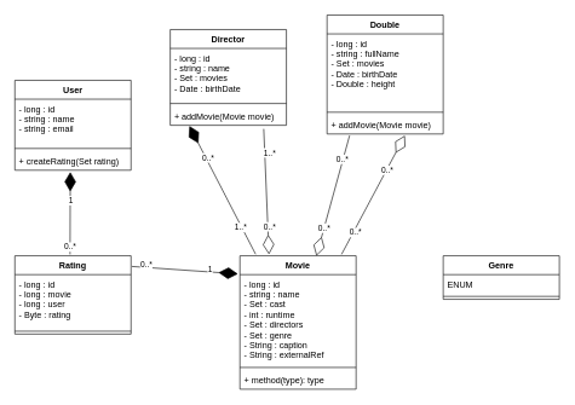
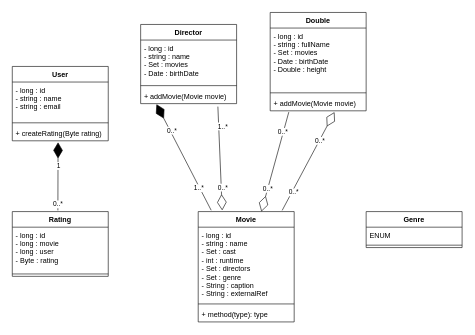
  <mxCell id="0" />
  <mxCell id="1" parent="0" />
  <mxCell id="2" value="Movie&#10;" style="swimlane;fontStyle=1;align=center;verticalAlign=top;childLayout=stackLayout;horizontal=1;startSize=26;horizontalStack=0;resizeParent=1;resizeParentMax=0;resizeLast=0;collapsible=1;marginBottom=0;" parent="1" vertex="1"><mxGeometry x="330" y="352" width="160" height="184" as="geometry" /></mxCell>
  <mxCell id="3" value="- long : id&#10;- string : name&#10;- Set : cast&#10;- int : runtime&#10;- Set : directors&#10;- Set : genre&#10;- String : caption&#10;- String : externalRef" style="text;strokeColor=none;fillColor=none;align=left;verticalAlign=top;spacingLeft=4;spacingRight=4;overflow=hidden;rotatable=0;points=[[0,0.5],[1,0.5]];portConstraint=eastwest;" parent="2" vertex="1"><mxGeometry y="26" width="160" height="124" as="geometry" /></mxCell>
  <mxCell id="4" value="" style="line;strokeWidth=1;fillColor=none;align=left;verticalAlign=middle;spacingTop=-1;spacingLeft=3;spacingRight=3;rotatable=0;labelPosition=right;points=[];portConstraint=eastwest;" parent="2" vertex="1"><mxGeometry y="150" width="160" height="8" as="geometry" /></mxCell>
  <mxCell id="5" value="+ method(type): type" style="text;strokeColor=none;fillColor=none;align=left;verticalAlign=top;spacingLeft=4;spacingRight=4;overflow=hidden;rotatable=0;points=[[0,0.5],[1,0.5]];portConstraint=eastwest;" parent="2" vertex="1"><mxGeometry y="158" width="160" height="26" as="geometry" /></mxCell>
  <mxCell id="6" value="Genre" style="swimlane;fontStyle=1;align=center;verticalAlign=top;childLayout=stackLayout;horizontal=1;startSize=26;horizontalStack=0;resizeParent=1;resizeParentMax=0;resizeLast=0;collapsible=1;marginBottom=0;" parent="1" vertex="1"><mxGeometry x="610" y="352" width="160" height="60" as="geometry" /></mxCell>
  <mxCell id="7" value="ENUM" style="text;strokeColor=none;fillColor=none;align=left;verticalAlign=top;spacingLeft=4;spacingRight=4;overflow=hidden;rotatable=0;points=[[0,0.5],[1,0.5]];portConstraint=eastwest;" parent="6" vertex="1"><mxGeometry y="26" width="160" height="26" as="geometry" /></mxCell>
  <mxCell id="8" value="" style="line;strokeWidth=1;fillColor=none;align=left;verticalAlign=middle;spacingTop=-1;spacingLeft=3;spacingRight=3;rotatable=0;labelPosition=right;points=[];portConstraint=eastwest;" parent="6" vertex="1"><mxGeometry y="52" width="160" height="8" as="geometry" /></mxCell>
  <mxCell id="9" value="Rating" style="swimlane;fontStyle=1;align=center;verticalAlign=top;childLayout=stackLayout;horizontal=1;startSize=26;horizontalStack=0;resizeParent=1;resizeParentMax=0;resizeLast=0;collapsible=1;marginBottom=0;" parent="1" vertex="1"><mxGeometry x="20" y="352" width="160" height="108" as="geometry" /></mxCell>
  <mxCell id="10" value="- long : id&#10;- long : movie&#10;- long : user&#10;- Byte : rating" style="text;strokeColor=none;fillColor=none;align=left;verticalAlign=top;spacingLeft=4;spacingRight=4;overflow=hidden;rotatable=0;points=[[0,0.5],[1,0.5]];portConstraint=eastwest;" parent="9" vertex="1"><mxGeometry y="26" width="160" height="74" as="geometry" /></mxCell>
  <mxCell id="11" value="" style="line;strokeWidth=1;fillColor=none;align=left;verticalAlign=middle;spacingTop=-1;spacingLeft=3;spacingRight=3;rotatable=0;labelPosition=right;points=[];portConstraint=eastwest;" parent="9" vertex="1"><mxGeometry y="100" width="160" height="8" as="geometry" /></mxCell>
- <mxCell id="12" value="" style="endArrow=diamondThin;endFill=1;endSize=24;html=1;exitX=1.007;exitY=0.136;exitDx=0;exitDy=0;exitPerimeter=0;entryX=-0.017;entryY=0.136;entryDx=0;entryDy=0;entryPerimeter=0;" parent="1" source="9" target="2" edge="1"><mxGeometry width="160" relative="1" as="geometry"><mxPoint x="190" y="320" as="sourcePoint" /><mxPoint x="350" y="320" as="targetPoint" /></mxGeometry></mxCell>
- <mxCell id="13" value="1" style="edgeLabel;html=1;align=center;verticalAlign=middle;resizable=0;points=[];" parent="12" vertex="1" connectable="0"><mxGeometry x="0.471" y="-1" relative="1" as="geometry"><mxPoint y="-4.7" as="offset" /></mxGeometry></mxCell>
- <mxCell id="14" value="0..*" style="edgeLabel;html=1;align=center;verticalAlign=middle;resizable=0;points=[];" parent="12" vertex="1" connectable="0"><mxGeometry x="-0.774" y="1" relative="1" as="geometry"><mxPoint x="2.33" y="-2.7" as="offset" /></mxGeometry></mxCell>
  <mxCell id="15" value="Double&#10;" style="swimlane;fontStyle=1;align=center;verticalAlign=top;childLayout=stackLayout;horizontal=1;startSize=26;horizontalStack=0;resizeParent=1;resizeParentMax=0;resizeLast=0;collapsible=1;marginBottom=0;" parent="1" vertex="1"><mxGeometry x="450" y="20" width="160" height="164" as="geometry" /></mxCell>
  <mxCell id="16" value="- long : id&#10;- string : fullName&#10;- Set : movies&#10;- Date : birthDate&#10;- Double : height" style="text;strokeColor=none;fillColor=none;align=left;verticalAlign=top;spacingLeft=4;spacingRight=4;overflow=hidden;rotatable=0;points=[[0,0.5],[1,0.5]];portConstraint=eastwest;" parent="15" vertex="1"><mxGeometry y="26" width="160" height="104" as="geometry" /></mxCell>
  <mxCell id="17" value="" style="line;strokeWidth=1;fillColor=none;align=left;verticalAlign=middle;spacingTop=-1;spacingLeft=3;spacingRight=3;rotatable=0;labelPosition=right;points=[];portConstraint=eastwest;" parent="15" vertex="1"><mxGeometry y="130" width="160" height="8" as="geometry" /></mxCell>
  <mxCell id="18" value="+ addMovie(Movie movie)" style="text;strokeColor=none;fillColor=none;align=left;verticalAlign=top;spacingLeft=4;spacingRight=4;overflow=hidden;rotatable=0;points=[[0,0.5],[1,0.5]];portConstraint=eastwest;" parent="15" vertex="1"><mxGeometry y="138" width="160" height="26" as="geometry" /></mxCell>
  <mxCell id="19" value="User" style="swimlane;fontStyle=1;align=center;verticalAlign=top;childLayout=stackLayout;horizontal=1;startSize=26;horizontalStack=0;resizeParent=1;resizeParentMax=0;resizeLast=0;collapsible=1;marginBottom=0;" parent="1" vertex="1"><mxGeometry x="20" y="110" width="160" height="124" as="geometry" /></mxCell>
  <mxCell id="20" value="- long : id&#10;- string : name&#10;- string : email" style="text;strokeColor=none;fillColor=none;align=left;verticalAlign=top;spacingLeft=4;spacingRight=4;overflow=hidden;rotatable=0;points=[[0,0.5],[1,0.5]];portConstraint=eastwest;" parent="19" vertex="1"><mxGeometry y="26" width="160" height="64" as="geometry" /></mxCell>
  <mxCell id="21" value="" style="line;strokeWidth=1;fillColor=none;align=left;verticalAlign=middle;spacingTop=-1;spacingLeft=3;spacingRight=3;rotatable=0;labelPosition=right;points=[];portConstraint=eastwest;" parent="19" vertex="1"><mxGeometry y="90" width="160" height="8" as="geometry" /></mxCell>
- <mxCell id="22" value="+ createRating(Set rating)" style="text;strokeColor=none;fillColor=none;align=left;verticalAlign=top;spacingLeft=4;spacingRight=4;overflow=hidden;rotatable=0;points=[[0,0.5],[1,0.5]];portConstraint=eastwest;" parent="19" vertex="1"><mxGeometry y="98" width="160" height="26" as="geometry" /></mxCell>
+ <mxCell id="22" value="+ createRating(Byte rating)" style="text;strokeColor=none;fillColor=none;align=left;verticalAlign=top;spacingLeft=4;spacingRight=4;overflow=hidden;rotatable=0;points=[[0,0.5],[1,0.5]];portConstraint=eastwest;" parent="19" vertex="1"><mxGeometry y="98" width="160" height="26" as="geometry" /></mxCell>
  <mxCell id="23" value="Director" style="swimlane;fontStyle=1;align=center;verticalAlign=top;childLayout=stackLayout;horizontal=1;startSize=26;horizontalStack=0;resizeParent=1;resizeParentMax=0;resizeLast=0;collapsible=1;marginBottom=0;" parent="1" vertex="1"><mxGeometry x="234" y="40" width="160" height="132" as="geometry" /></mxCell>
  <mxCell id="24" value="- long : id&#10;- string : name&#10;- Set : movies&#10;- Date : birthDate" style="text;strokeColor=none;fillColor=none;align=left;verticalAlign=top;spacingLeft=4;spacingRight=4;overflow=hidden;rotatable=0;points=[[0,0.5],[1,0.5]];portConstraint=eastwest;" parent="23" vertex="1"><mxGeometry y="26" width="160" height="72" as="geometry" /></mxCell>
  <mxCell id="25" value="" style="line;strokeWidth=1;fillColor=none;align=left;verticalAlign=middle;spacingTop=-1;spacingLeft=3;spacingRight=3;rotatable=0;labelPosition=right;points=[];portConstraint=eastwest;" parent="23" vertex="1"><mxGeometry y="98" width="160" height="8" as="geometry" /></mxCell>
  <mxCell id="26" value="+ addMovie(Movie movie)" style="text;strokeColor=none;fillColor=none;align=left;verticalAlign=top;spacingLeft=4;spacingRight=4;overflow=hidden;rotatable=0;points=[[0,0.5],[1,0.5]];portConstraint=eastwest;" parent="23" vertex="1"><mxGeometry y="106" width="160" height="26" as="geometry" /></mxCell>
  <mxCell id="27" value="" style="endArrow=diamondThin;endFill=1;endSize=24;html=1;entryX=0.477;entryY=1.095;entryDx=0;entryDy=0;entryPerimeter=0;" parent="1" target="22" edge="1"><mxGeometry width="160" relative="1" as="geometry"><mxPoint x="96" y="350" as="sourcePoint" /><mxPoint x="140" y="248" as="targetPoint" /></mxGeometry></mxCell>
  <mxCell id="28" value="1" style="edgeLabel;html=1;align=center;verticalAlign=middle;resizable=0;points=[];" parent="27" vertex="1" connectable="0"><mxGeometry x="0.318" relative="1" as="geometry"><mxPoint as="offset" /></mxGeometry></mxCell>
  <mxCell id="29" value="0..*" style="edgeLabel;html=1;align=center;verticalAlign=middle;resizable=0;points=[];" parent="27" vertex="1" connectable="0"><mxGeometry x="-0.823" y="1" relative="1" as="geometry"><mxPoint as="offset" /></mxGeometry></mxCell>
  <mxCell id="30" value="" style="endArrow=diamondThin;endFill=0;endSize=24;html=1;exitX=0.805;exitY=1.192;exitDx=0;exitDy=0;exitPerimeter=0;" parent="1" source="26" edge="1"><mxGeometry width="160" relative="1" as="geometry"><mxPoint x="320" y="310" as="sourcePoint" /><mxPoint x="370" y="350" as="targetPoint" /><Array as="points" /></mxGeometry></mxCell>
  <mxCell id="31" value="0..*" style="edgeLabel;html=1;align=center;verticalAlign=middle;resizable=0;points=[];" parent="30" vertex="1" connectable="0"><mxGeometry x="0.559" y="2" relative="1" as="geometry"><mxPoint as="offset" /></mxGeometry></mxCell>
  <mxCell id="32" value="1..*" style="edgeLabel;html=1;align=center;verticalAlign=middle;resizable=0;points=[];" parent="30" vertex="1" connectable="0"><mxGeometry x="-0.795" relative="1" as="geometry"><mxPoint x="7.01" y="14.83" as="offset" /></mxGeometry></mxCell>
  <mxCell id="33" value="" style="endArrow=diamondThin;endFill=0;endSize=24;html=1;exitX=0.194;exitY=1.082;exitDx=0;exitDy=0;exitPerimeter=0;" parent="1" source="18" target="2" edge="1"><mxGeometry width="160" relative="1" as="geometry"><mxPoint x="320" y="310" as="sourcePoint" /><mxPoint x="480" y="310" as="targetPoint" /></mxGeometry></mxCell>
  <mxCell id="34" value="&lt;span style=&quot;color: rgba(0 , 0 , 0 , 0) ; font-family: monospace ; font-size: 0px ; background-color: rgb(248 , 249 , 250)&quot;&gt;%3CmxGraphModel%3E%3Croot%3E%3CmxCell%20id%3D%220%22%2F%3E%3CmxCell%20id%3D%221%22%20parent%3D%220%22%2F%3E%3CmxCell%20id%3D%222%22%20value%3D%221..*%22%20style%3D%22edgeLabel%3Bhtml%3D1%3Balign%3Dcenter%3BverticalAlign%3Dmiddle%3Bresizable%3D0%3Bpoints%3D%5B%5D%3B%22%20vertex%3D%221%22%20connectable%3D%220%22%20parent%3D%221%22%3E%3CmxGeometry%20x%3D%22541.285%22%20y%3D%22214.323%22%20as%3D%22geometry%22%2F%3E%3C%2FmxCell%3E%3C%2Froot%3E%3C%2FmxGraphModel%3E&lt;/span&gt;" style="edgeLabel;html=1;align=center;verticalAlign=middle;resizable=0;points=[];" parent="33" vertex="1" connectable="0"><mxGeometry x="-0.771" relative="1" as="geometry"><mxPoint as="offset" /></mxGeometry></mxCell>
  <mxCell id="35" value="0..*" style="edgeLabel;html=1;align=center;verticalAlign=middle;resizable=0;points=[];" parent="33" vertex="1" connectable="0"><mxGeometry x="-0.831" y="1" relative="1" as="geometry"><mxPoint x="-7.28" y="17.85" as="offset" /></mxGeometry></mxCell>
  <mxCell id="36" value="0..*" style="edgeLabel;html=1;align=center;verticalAlign=middle;resizable=0;points=[];" parent="33" vertex="1" connectable="0"><mxGeometry x="0.53" relative="1" as="geometry"><mxPoint as="offset" /></mxGeometry></mxCell>
  <mxCell id="37" value="" style="endArrow=diamondThin;endFill=1;endSize=24;html=1;exitX=0.135;exitY=-0.012;exitDx=0;exitDy=0;exitPerimeter=0;entryX=0.165;entryY=1.038;entryDx=0;entryDy=0;entryPerimeter=0;" parent="1" source="2" target="26" edge="1"><mxGeometry width="160" relative="1" as="geometry"><mxPoint x="310" y="360" as="sourcePoint" /><mxPoint x="470" y="360" as="targetPoint" /></mxGeometry></mxCell>
  <mxCell id="38" value="0..*" style="edgeLabel;html=1;align=center;verticalAlign=middle;resizable=0;points=[];" parent="37" vertex="1" connectable="0"><mxGeometry x="0.498" y="-2" relative="1" as="geometry"><mxPoint as="offset" /></mxGeometry></mxCell>
  <mxCell id="39" value="1..*" style="edgeLabel;html=1;align=center;verticalAlign=middle;resizable=0;points=[];" parent="37" vertex="1" connectable="0"><mxGeometry x="-0.569" y="2" relative="1" as="geometry"><mxPoint as="offset" /></mxGeometry></mxCell>
  <mxCell id="40" value="" style="endArrow=diamondThin;endFill=0;endSize=24;html=1;entryX=0.67;entryY=1.085;entryDx=0;entryDy=0;entryPerimeter=0;" edge="1" parent="1" target="18"><mxGeometry width="160" relative="1" as="geometry"><mxPoint x="470" y="350" as="sourcePoint" /><mxPoint x="470" y="260" as="targetPoint" /></mxGeometry></mxCell>
  <mxCell id="41" value="0..*" style="edgeLabel;html=1;align=center;verticalAlign=middle;resizable=0;points=[];" vertex="1" connectable="0" parent="40"><mxGeometry x="0.418" y="-1" relative="1" as="geometry"><mxPoint as="offset" /></mxGeometry></mxCell>
  <mxCell id="42" value="0..*" style="edgeLabel;html=1;align=center;verticalAlign=middle;resizable=0;points=[];" vertex="1" connectable="0" parent="40"><mxGeometry x="-0.628" y="-2" relative="1" as="geometry"><mxPoint y="-1" as="offset" /></mxGeometry></mxCell>
